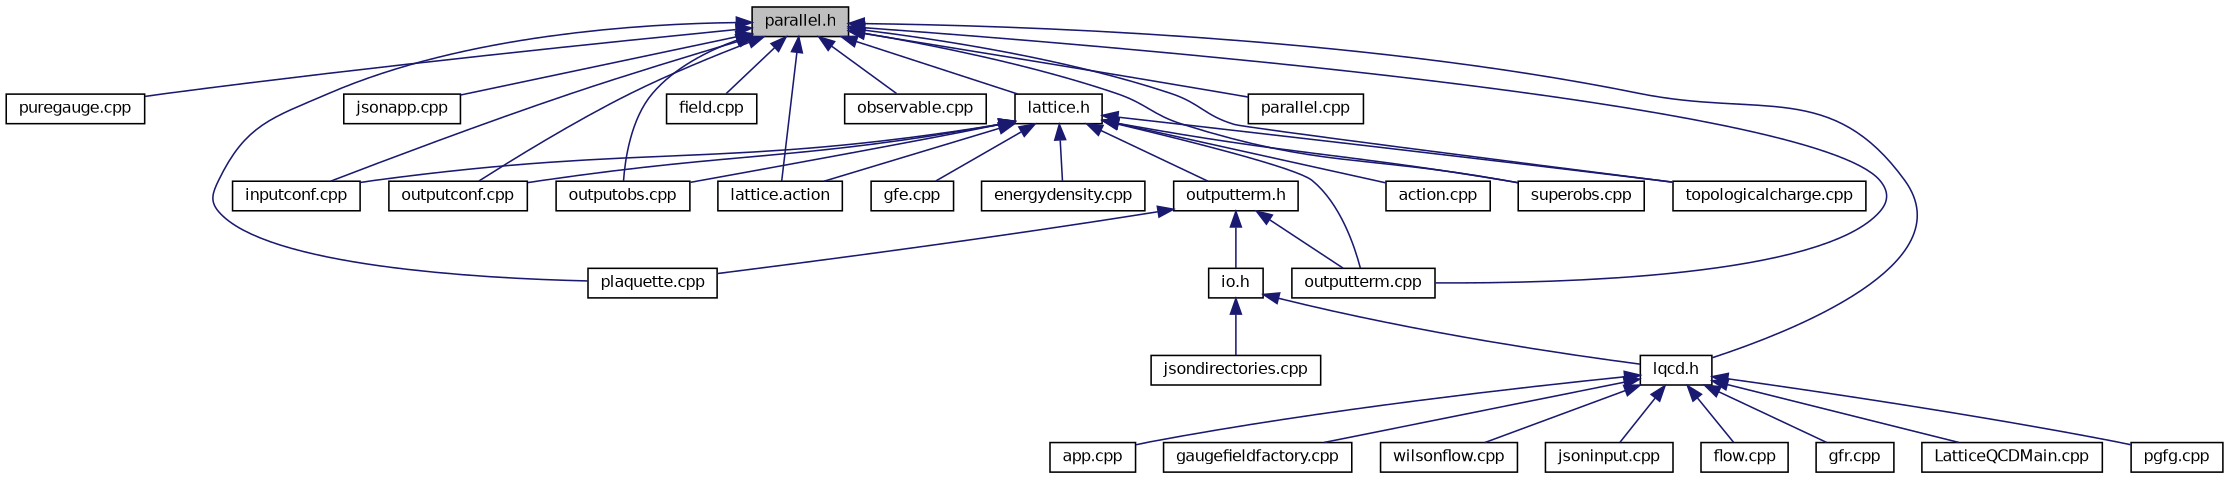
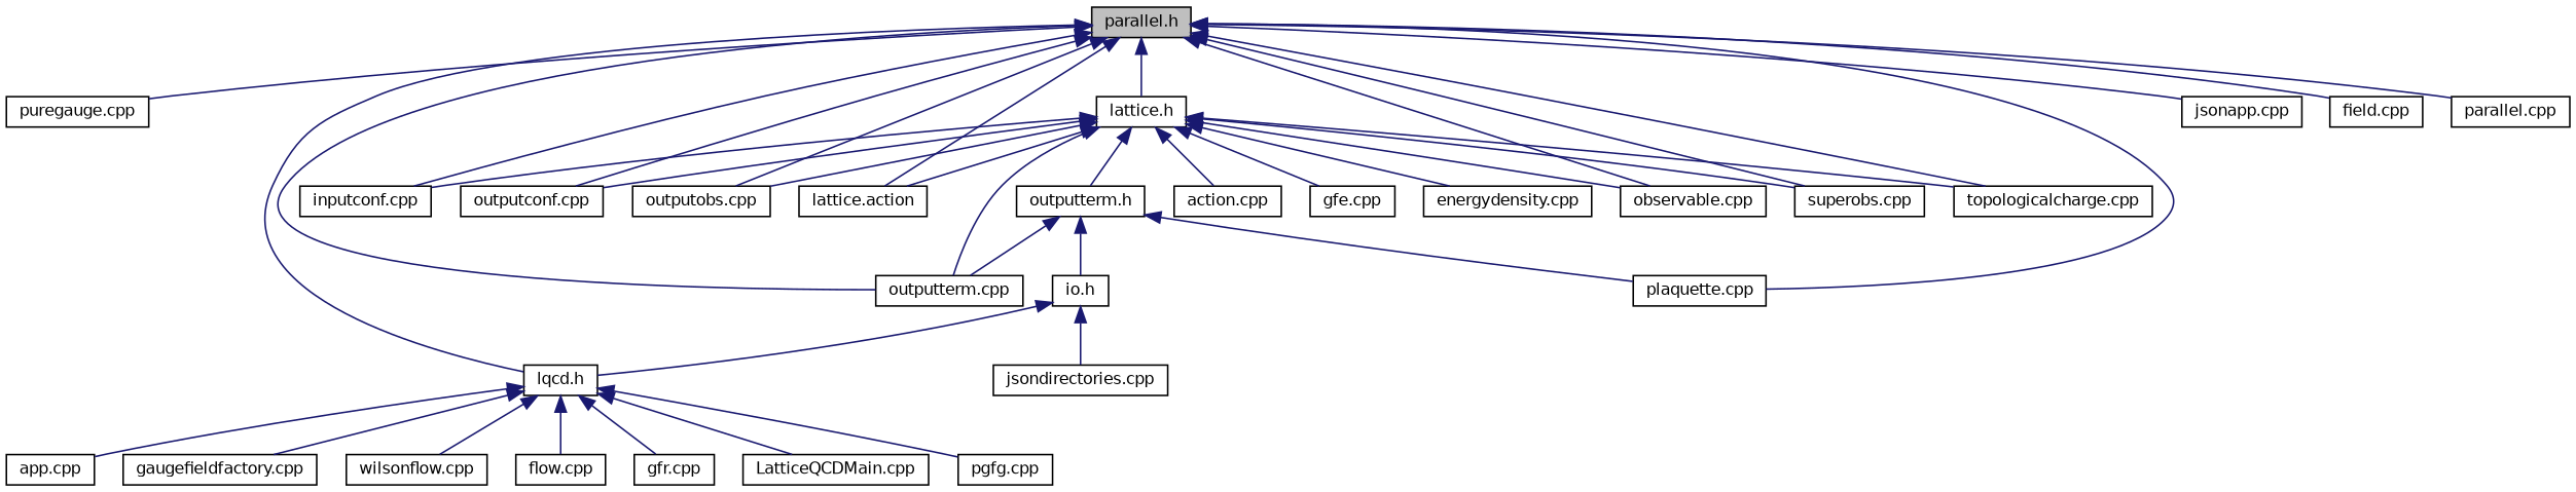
  digraph {
    node [color=black fillcolor=white fontname=Helvetica fontsize=10 shape=record style=filled]
    edge [color=midnightblue dir=back fontname=Helvetica fontsize=10 labelfontname=Helvetica labelfontsize=10 style=solid]
    n1 [fillcolor=grey75 fontcolor=black height=0.2 label="parallel.h" width=0.4]
    n2 [height=0.2 label="puregauge.cpp" width=0.4]
    n3 [height=0.2 label="inputconf.cpp" width=0.4]
    n4 [height=0.2 label="jsonapp.cpp" width=0.4]
    n5 [height=0.2 label="outputconf.cpp" width=0.4]
    n6 [height=0.2 label="outputobs.cpp" width=0.4]
    n7 [height=0.2 label="outputterm.cpp" width=0.4]
    n8 [height=0.2 label="field.cpp" width=0.4]
    n9 [height=0.2 label="lattice.action" width=0.4]
    n10 [height=0.2 label="observable.cpp" width=0.4]
    n11 [height=0.2 label="plaquette.cpp" width=0.4]
    n12 [height=0.2 label="superobs.cpp" width=0.4]
    n13 [height=0.2 label="topologicalcharge.cpp" width=0.4]
    n14 [height=0.2 label="parallel.cpp" width=0.4]
    n15 [height=0.2 label="lqcd.h" width=0.4]
    n16 [height=0.2 label="lattice.h" width=0.4]
    n17 [height=0.2 label="app.cpp" width=0.4]
    n18 [height=0.2 label="gaugefieldfactory.cpp" width=0.4]
    n19 [height=0.2 label="wilsonflow.cpp" width=0.4]
-   n20 [height=0.2 label="jsoninput.cpp" width=0.4]
    n21 [height=0.2 label="flow.cpp" width=0.4]
    n22 [height=0.2 label="gfr.cpp" width=0.4]
    n23 [height=0.2 label="LatticeQCDMain.cpp" width=0.4]
    n24 [height=0.2 label="pgfg.cpp" width=0.4]
    n25 [height=0.2 label="action.cpp" width=0.4]
    n26 [height=0.2 label="gfe.cpp" width=0.4]
    n27 [height=0.2 label="energydensity.cpp" width=0.4]
    n28 [height=0.2 label="outputterm.h" width=0.4]
    n29 [height=0.2 label="io.h" width=0.4]
    n30 [height=0.2 label="jsondirectories.cpp" width=0.4]
    n1 -> n2
    n1 -> n3
    n1 -> n4
    n1 -> n5
    n1 -> n6
    n1 -> n7
    n1 -> n8
    n1 -> n9
    n1 -> n10
    n1 -> n11
    n1 -> n12
    n1 -> n13
    n1 -> n14
    n1 -> n15
    n1 -> n16
    n15 -> n17
    n15 -> n18
    n15 -> n19
-   n15 -> n20
    n15 -> n21
    n15 -> n22
    n15 -> n23
    n15 -> n24
    n16 -> n3
    n16 -> n5
    n16 -> n6
    n16 -> n7
    n16 -> n9
+   n16 -> n10
    n16 -> n12
    n16 -> n13
    n16 -> n25
    n16 -> n26
    n16 -> n27
    n16 -> n28
    n28 -> n7
    n28 -> n11
    n28 -> n29
    n29 -> n15
    n29 -> n30
  }
